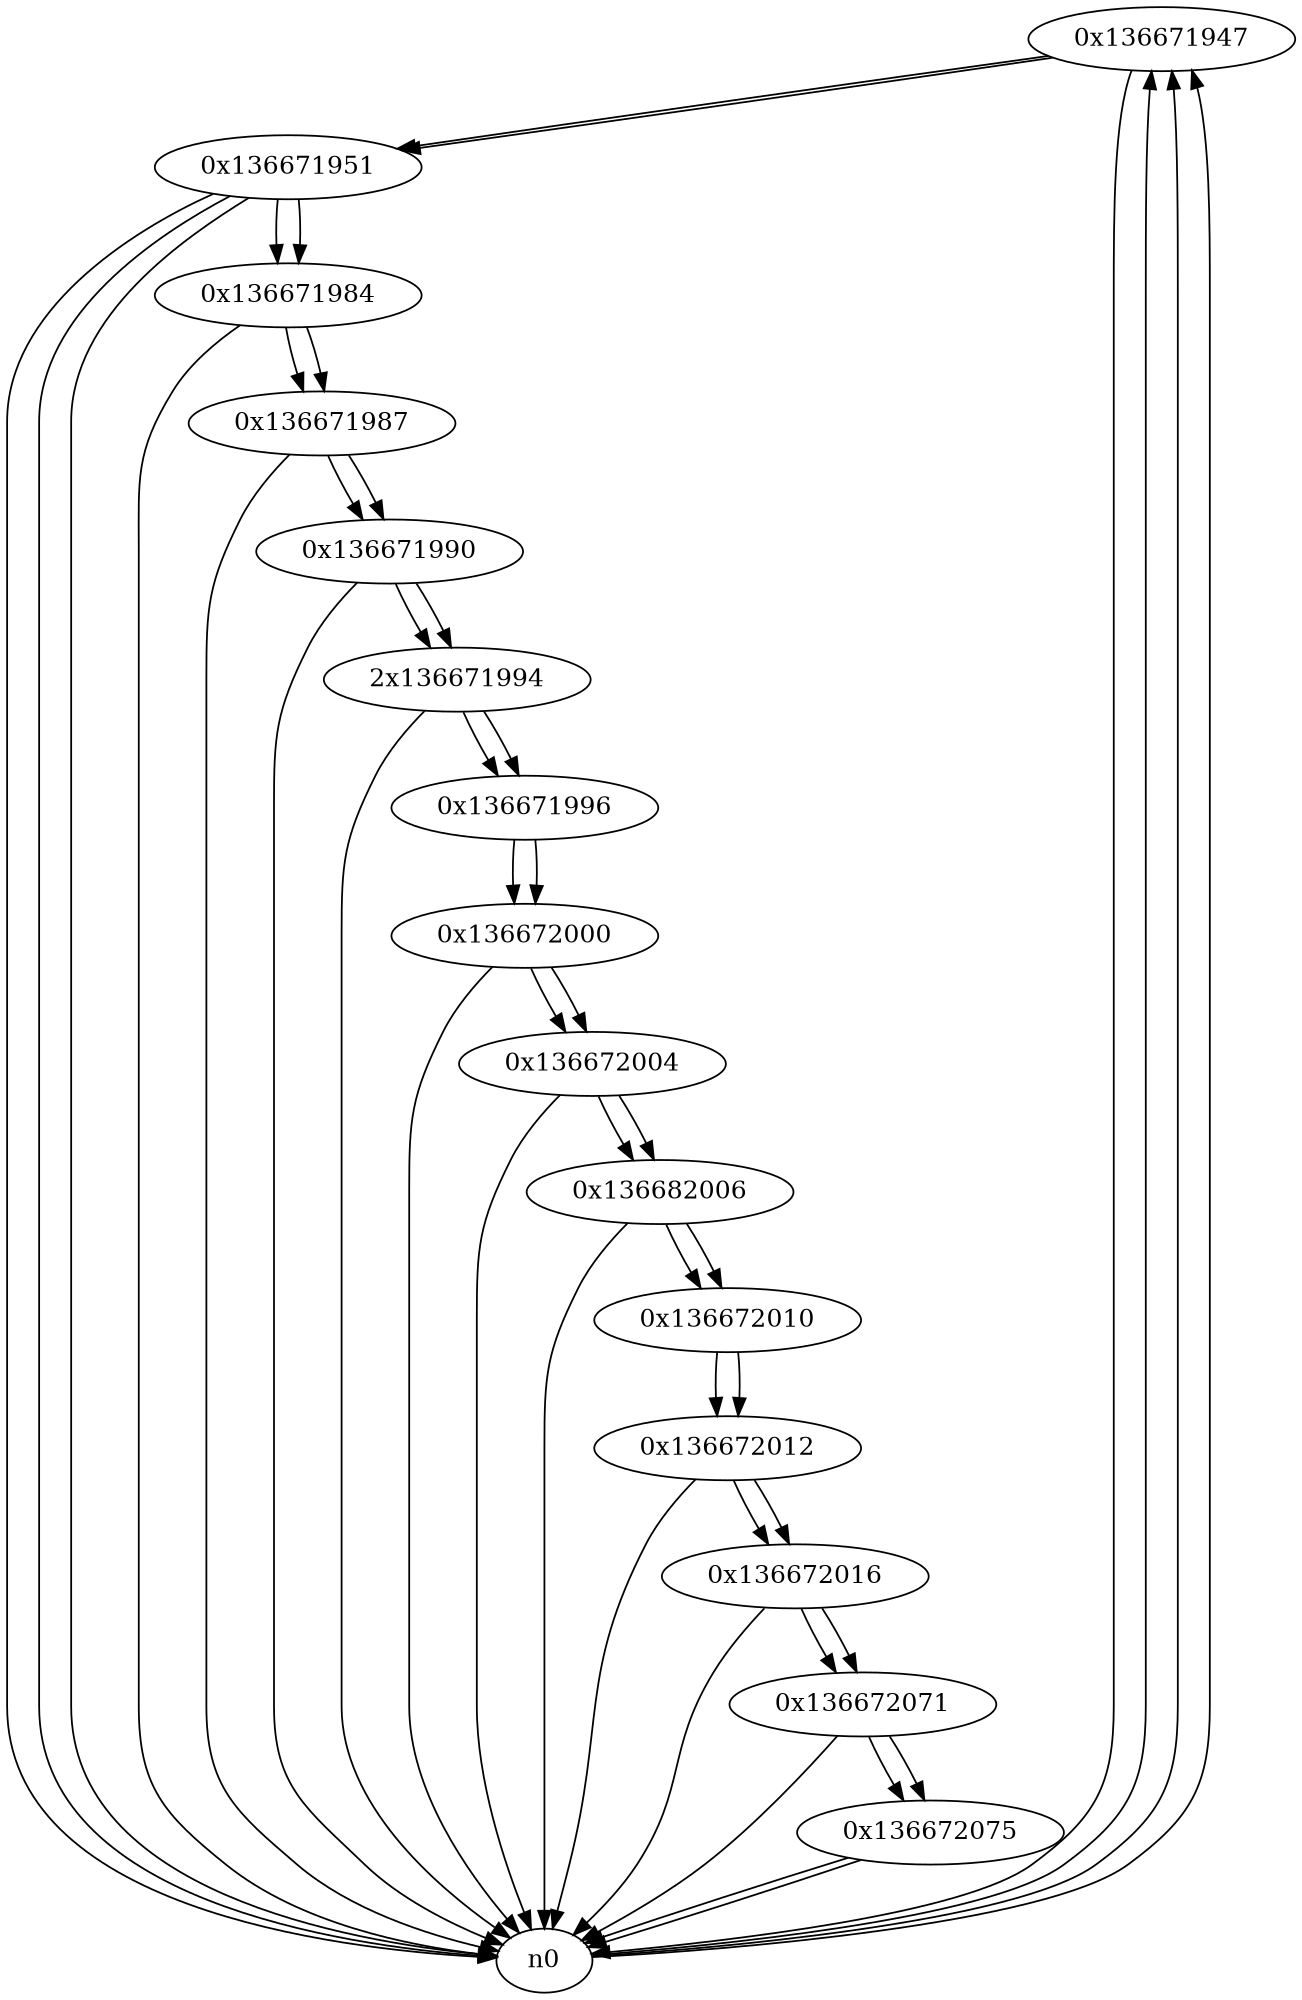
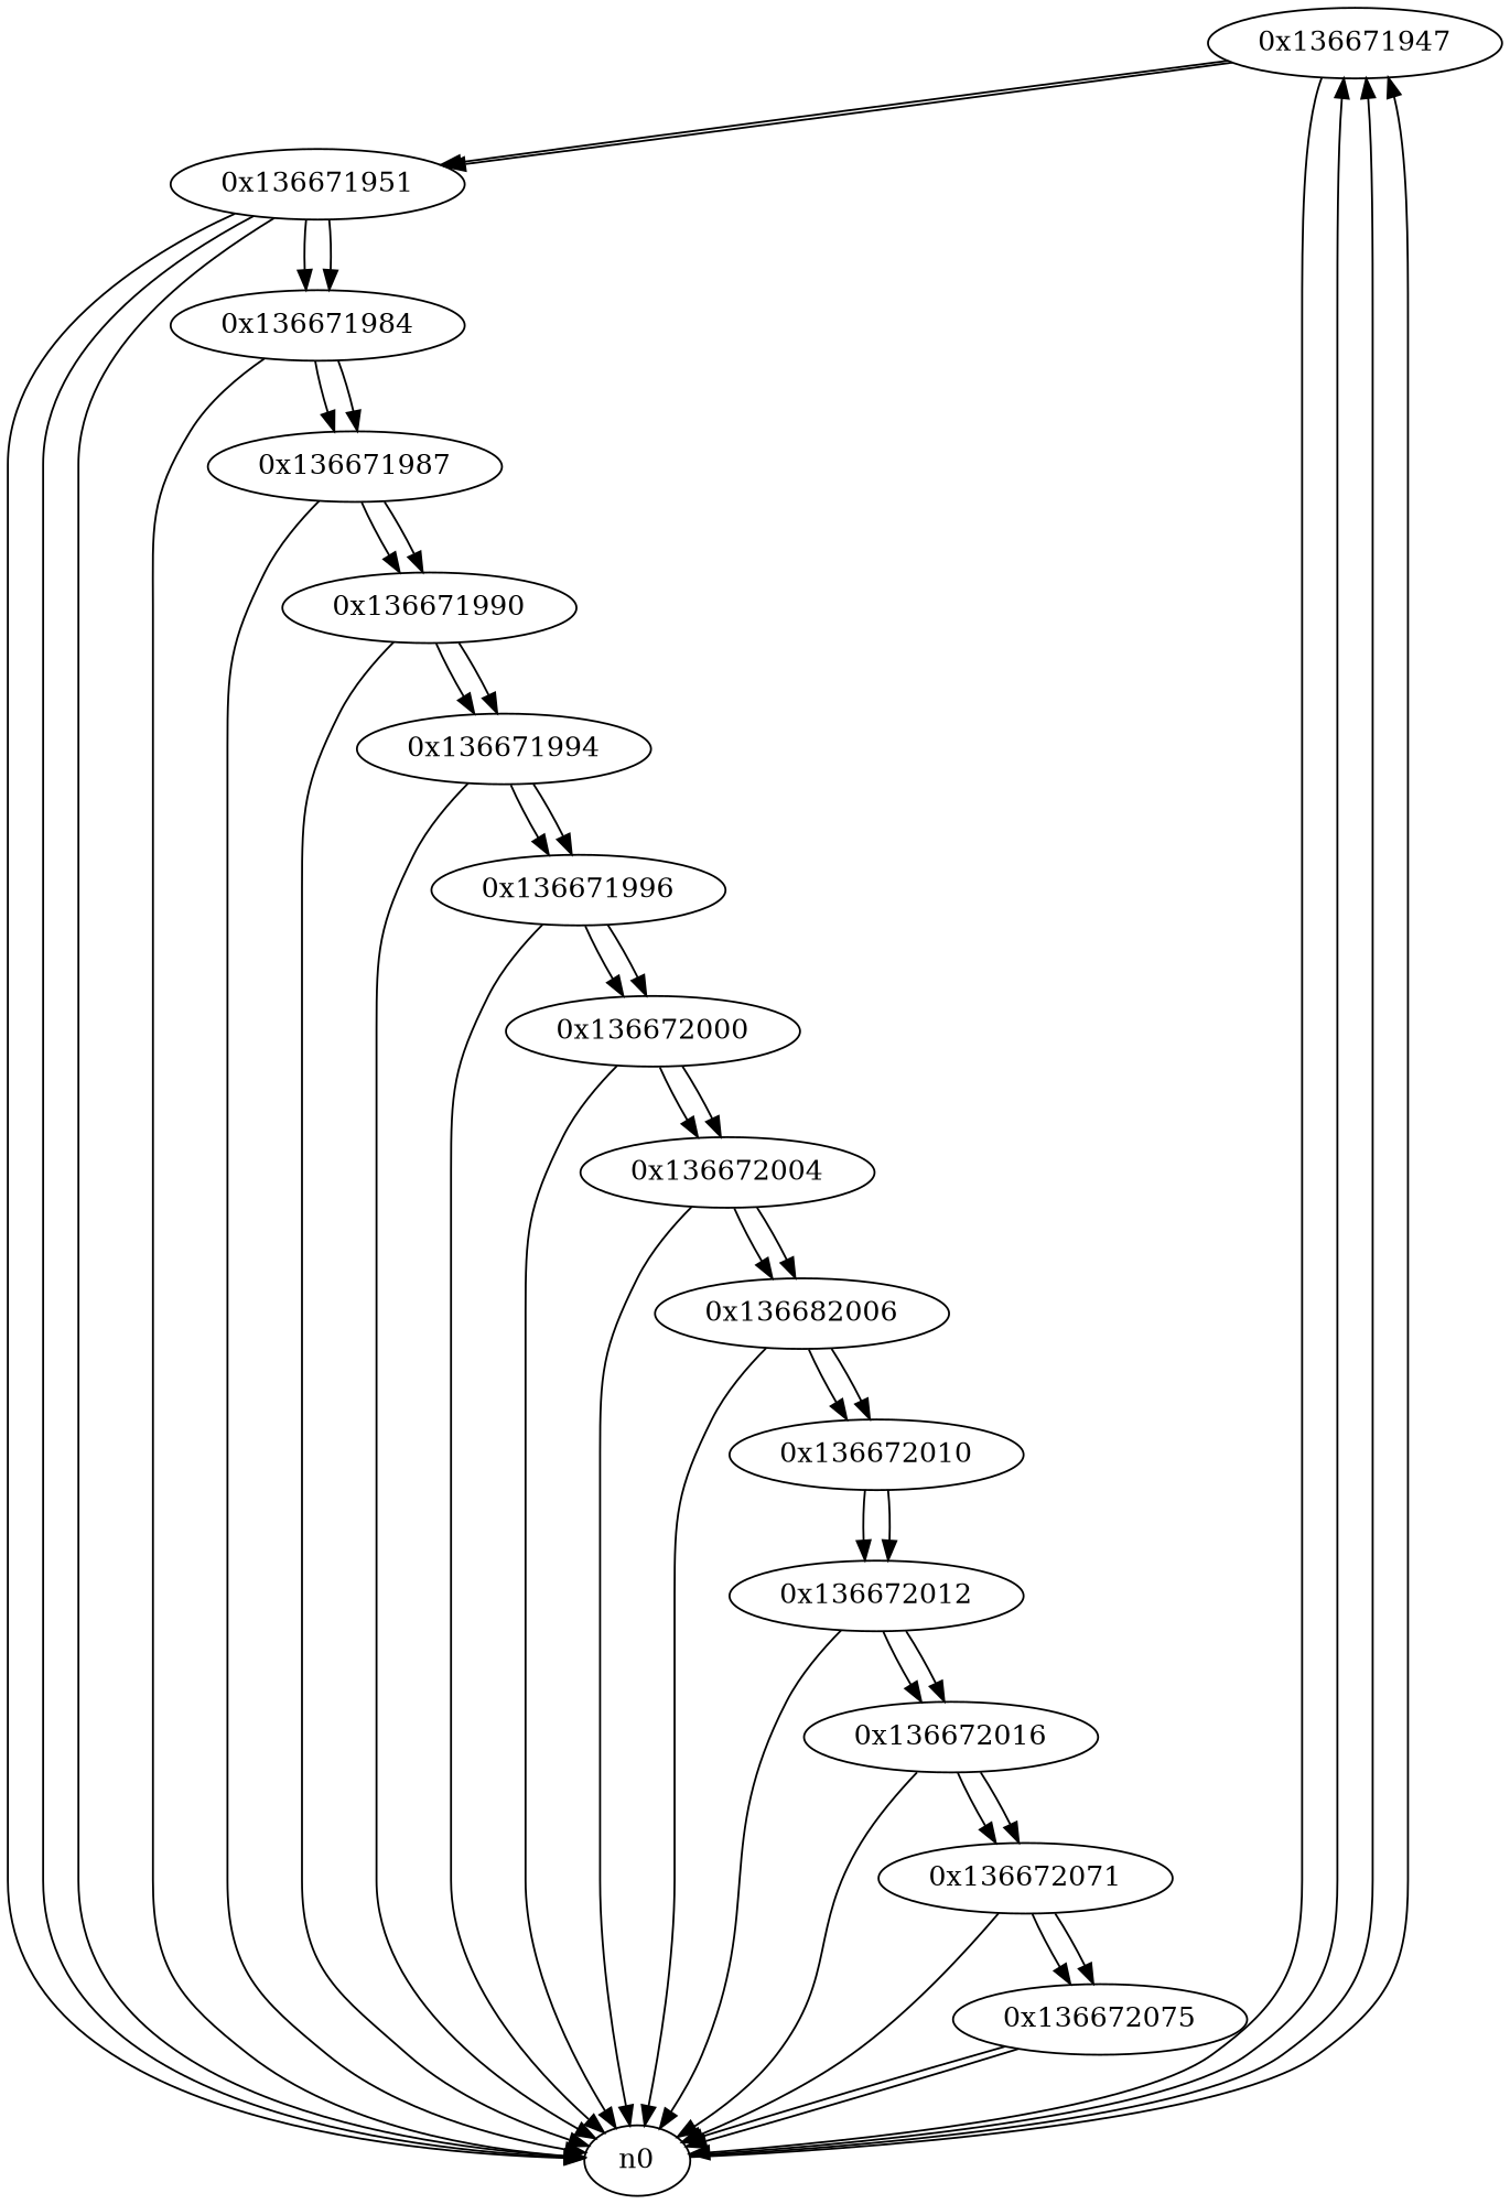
  digraph {
    n1 [label="0x136671947"]
    n2 [label="0x136671951"]
    n0
    n3 [label="0x136671984"]
    n4 [label="0x136671987"]
    n5 [label="0x136671990"]
-   n6 [label="2x136671994"]
+   n6 [label="0x136671994"]
    n7 [label="0x136671996"]
    n8 [label="0x136672000"]
    n9 [label="0x136672004"]
    n10 [label="0x136682006"]
    n11 [label="0x136672010"]
    n12 [label="0x136672012"]
    n13 [label="0x136672016"]
    n14 [label="0x136672071"]
    n15 [label="0x136672075"]
    n1 -> n2
    n1 -> n2
    n1 -> n0
    n2 -> n0
    n2 -> n0
    n2 -> n0
    n2 -> n3
    n2 -> n3
    n0 -> n1
    n0 -> n1
    n0 -> n1
    n3 -> n0
    n3 -> n4
    n3 -> n4
    n4 -> n0
    n4 -> n5
    n4 -> n5
    n5 -> n0
    n5 -> n6
    n5 -> n6
    n6 -> n0
    n6 -> n7
    n6 -> n7
+   n7 -> n0
    n7 -> n8
    n7 -> n8
    n8 -> n0
    n8 -> n9
    n8 -> n9
    n9 -> n0
    n9 -> n10
    n9 -> n10
    n10 -> n0
    n10 -> n11
    n10 -> n11
    n11 -> n12
    n11 -> n12
    n12 -> n0
    n12 -> n13
    n12 -> n13
    n13 -> n0
    n13 -> n14
    n13 -> n14
    n14 -> n0
    n14 -> n15
    n14 -> n15
    n15 -> n0
    n15 -> n0
  }
